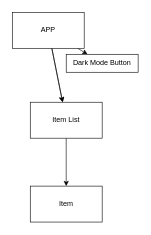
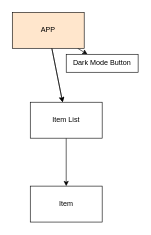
  <mxCell id="0" />
  <mxCell id="1" parent="0" />
  <mxCell id="2" value="" style="edgeStyle=none;html=1;" edge="1" parent="1" source="5" target="7"><mxGeometry relative="1" as="geometry" /></mxCell>
  <mxCell id="3" value="" style="edgeStyle=none;html=1;" edge="1" parent="1" source="5" target="7"><mxGeometry relative="1" as="geometry" /></mxCell>
  <mxCell id="4" value="" style="edgeStyle=none;html=1;" edge="1" parent="1" source="5" target="9"><mxGeometry relative="1" as="geometry" /></mxCell>
- <mxCell id="5" value="APP" style="rounded=0;whiteSpace=wrap;html=1;" vertex="1" parent="1"><mxGeometry x="20" y="20" width="120" height="60" as="geometry" /></mxCell>
+ <mxCell id="5" value="APP" style="rounded=0;whiteSpace=wrap;html=1;fillColor=#ffe6cc;" vertex="1" parent="1"><mxGeometry x="20" y="20" width="120" height="60" as="geometry" /></mxCell>
  <mxCell id="6" value="" style="edgeStyle=none;html=1;" edge="1" parent="1" source="7" target="8"><mxGeometry relative="1" as="geometry" /></mxCell>
  <mxCell id="7" value="Item List" style="rounded=0;whiteSpace=wrap;html=1;" vertex="1" parent="1"><mxGeometry x="50" y="170" width="120" height="60" as="geometry" /></mxCell>
  <mxCell id="8" value="Item" style="whiteSpace=wrap;html=1;rounded=0;" vertex="1" parent="1"><mxGeometry x="50" y="310" width="120" height="60" as="geometry" /></mxCell>
  <mxCell id="9" value="Dark Mode Button" style="whiteSpace=wrap;html=1;rounded=0;" vertex="1" parent="1"><mxGeometry x="110" y="90" width="120" height="30" as="geometry" /></mxCell>
